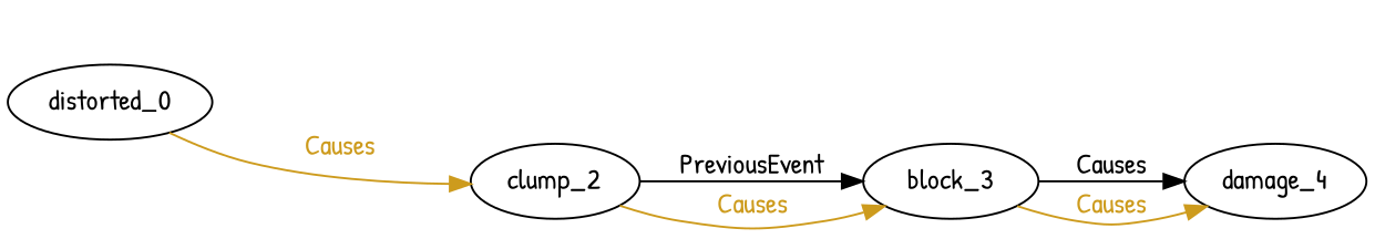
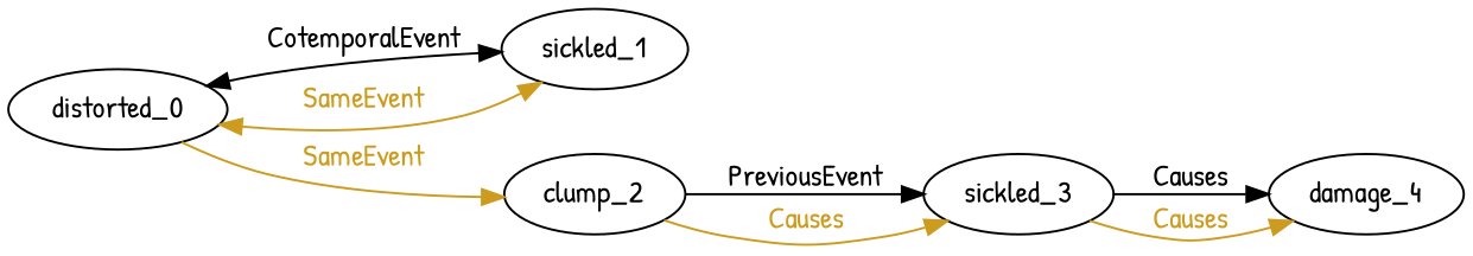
  digraph {
    fontname="Patrick Hand"
    rankdir=LR
    node [fontname="Patrick Hand"]
    edge [color=goldenrod3 fontcolor=goldenrod3 fontname="Patrick Hand"]
    n1 [label=distorted_0]
+   n2 [label=sickled_1]
    n3 [label=clump_2]
-   n4 [label=block_3]
+   n4 [label=sickled_3]
    n5 [label=damage_4]
-   n1 -> n3 [label=Causes]
+   n1 -> n2 [color=Black dir=both fontcolor=black label=CotemporalEvent]
+   n1 -> n2 [dir=both label=SameEvent]
+   n1 -> n3 [label=SameEvent]
    n3 -> n4 [color=Black fontcolor=black label=PreviousEvent]
    n3 -> n4 [label=Causes]
    n4 -> n5 [color=Black fontcolor=black label=Causes]
    n4 -> n5 [label=Causes]
  }
